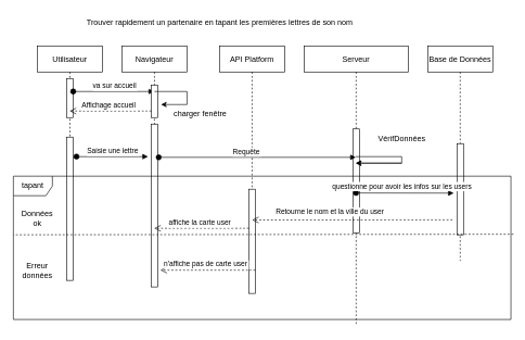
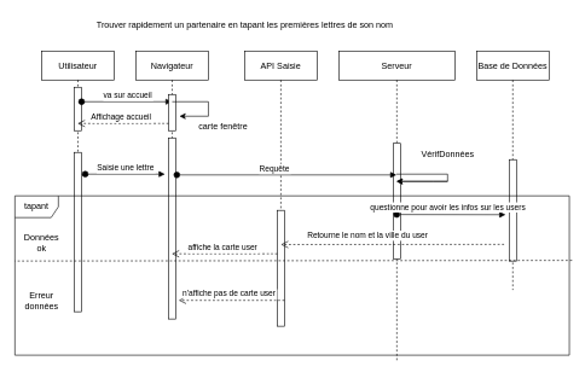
  <mxCell id="0" />
  <mxCell id="1" parent="0" />
  <mxCell id="2" value="Serveur" style="shape=umlLifeline;perimeter=lifelinePerimeter;container=1;collapsible=0;recursiveResize=0;rounded=0;shadow=0;strokeWidth=1;" parent="1" vertex="1"><mxGeometry x="467" y="70" width="160" height="430" as="geometry" /></mxCell>
  <mxCell id="3" value="" style="points=[];perimeter=orthogonalPerimeter;rounded=0;shadow=0;strokeWidth=1;" parent="2" vertex="1"><mxGeometry x="75" y="127.5" width="10" height="160" as="geometry" /></mxCell>
  <mxCell id="4" value="VérifDonnées" style="text;html=1;align=center;verticalAlign=middle;resizable=0;points=[];autosize=1;strokeColor=none;fillColor=none;" parent="2" vertex="1"><mxGeometry x="100" y="127.5" width="100" height="30" as="geometry" /></mxCell>
  <mxCell id="5" value="Base de Données" style="shape=umlLifeline;perimeter=lifelinePerimeter;container=1;collapsible=0;recursiveResize=0;rounded=0;shadow=0;strokeWidth=1;" parent="1" vertex="1"><mxGeometry x="657" y="70" width="100" height="330" as="geometry" /></mxCell>
  <mxCell id="6" value="" style="points=[];perimeter=orthogonalPerimeter;rounded=0;shadow=0;strokeWidth=1;" parent="5" vertex="1"><mxGeometry x="45" y="150" width="10" height="140" as="geometry" /></mxCell>
  <mxCell id="7" value="Utilisateur" style="shape=umlLifeline;perimeter=lifelinePerimeter;container=1;collapsible=0;recursiveResize=0;rounded=0;shadow=0;strokeWidth=1;" parent="1" vertex="1"><mxGeometry x="57" y="70" width="100" height="360" as="geometry" /></mxCell>
  <mxCell id="8" value="" style="points=[];perimeter=orthogonalPerimeter;rounded=0;shadow=0;strokeWidth=1;" parent="7" vertex="1"><mxGeometry x="45" y="50" width="10" height="60" as="geometry" /></mxCell>
  <mxCell id="9" value="va sur accueil" style="verticalAlign=bottom;startArrow=oval;endArrow=block;startSize=8;shadow=0;strokeWidth=1;exitX=1.211;exitY=0.533;exitDx=0;exitDy=0;exitPerimeter=0;" parent="7" target="11" edge="1"><mxGeometry x="0.024" relative="1" as="geometry"><mxPoint x="55.0" y="70" as="sourcePoint" /><mxPoint x="142.89" y="70" as="targetPoint" /><mxPoint as="offset" /></mxGeometry></mxCell>
  <mxCell id="10" value="" style="points=[];perimeter=orthogonalPerimeter;rounded=0;shadow=0;strokeWidth=1;" parent="7" vertex="1"><mxGeometry x="45" y="140" width="10" height="220" as="geometry" /></mxCell>
  <mxCell id="11" value="Navigateur" style="shape=umlLifeline;perimeter=lifelinePerimeter;container=1;collapsible=0;recursiveResize=0;rounded=0;shadow=0;strokeWidth=1;" parent="1" vertex="1"><mxGeometry x="187" y="70" width="100" height="370" as="geometry" /></mxCell>
  <mxCell id="12" value="" style="points=[];perimeter=orthogonalPerimeter;rounded=0;shadow=0;strokeWidth=1;" parent="11" vertex="1"><mxGeometry x="45" y="60" width="10" height="50" as="geometry" /></mxCell>
  <mxCell id="13" value="" style="endArrow=classic;html=1;rounded=0;endFill=1;" parent="11" edge="1"><mxGeometry width="50" height="50" relative="1" as="geometry"><mxPoint x="50" y="70" as="sourcePoint" /><mxPoint x="60" y="90" as="targetPoint" /><Array as="points"><mxPoint x="100" y="70" /><mxPoint x="100" y="90" /></Array></mxGeometry></mxCell>
  <mxCell id="14" value="Affichage accueil" style="verticalAlign=bottom;endArrow=open;dashed=1;endSize=8;exitX=0;exitY=0.95;shadow=0;strokeWidth=1;" parent="11" target="7" edge="1"><mxGeometry x="0.037" relative="1" as="geometry"><mxPoint x="-60" y="100" as="targetPoint" /><mxPoint x="45" y="100.0" as="sourcePoint" /><Array as="points"><mxPoint x="30" y="100" /></Array><mxPoint as="offset" /></mxGeometry></mxCell>
  <mxCell id="15" value="" style="points=[];perimeter=orthogonalPerimeter;rounded=0;shadow=0;strokeWidth=1;" parent="11" vertex="1"><mxGeometry x="45" y="120" width="10" height="250" as="geometry" /></mxCell>
  <mxCell id="16" value="Trouver rapidement un partenaire en tapant les premières lettres de son nom" style="text;html=1;align=center;verticalAlign=middle;resizable=0;points=[];autosize=1;strokeColor=none;fillColor=none;" parent="1" vertex="1"><mxGeometry x="122" y="20" width="430" height="30" as="geometry" /></mxCell>
- <mxCell id="17" value="charger fenêtre" style="text;html=1;align=center;verticalAlign=middle;resizable=0;points=[];autosize=1;strokeColor=none;fillColor=none;" parent="1" vertex="1"><mxGeometry x="257" y="160" width="100" height="30" as="geometry" /></mxCell>
- <mxCell id="18" value="API Platform" style="shape=umlLifeline;perimeter=lifelinePerimeter;container=1;collapsible=0;recursiveResize=0;rounded=0;shadow=0;strokeWidth=1;" parent="1" vertex="1"><mxGeometry x="337" y="70" width="100" height="380" as="geometry" /></mxCell>
+ <mxCell id="17" value="carte fenêtre" style="text;html=1;align=center;verticalAlign=middle;resizable=0;points=[];autosize=1;strokeColor=none;fillColor=none;" parent="1" vertex="1"><mxGeometry x="257" y="160" width="100" height="30" as="geometry" /></mxCell>
+ <mxCell id="18" value="API Saisie" style="shape=umlLifeline;perimeter=lifelinePerimeter;container=1;collapsible=0;recursiveResize=0;rounded=0;shadow=0;strokeWidth=1;" parent="1" vertex="1"><mxGeometry x="337" y="70" width="100" height="380" as="geometry" /></mxCell>
  <mxCell id="19" value="" style="points=[];perimeter=orthogonalPerimeter;rounded=0;shadow=0;strokeWidth=1;" parent="18" vertex="1"><mxGeometry x="45" y="220" width="10" height="160" as="geometry" /></mxCell>
  <mxCell id="20" value="Saisie une lettre" style="verticalAlign=bottom;startArrow=oval;endArrow=block;startSize=8;shadow=0;strokeWidth=1;exitX=1.211;exitY=0.533;exitDx=0;exitDy=0;exitPerimeter=0;" parent="1" edge="1"><mxGeometry x="0.024" relative="1" as="geometry"><mxPoint x="117" y="240" as="sourcePoint" /><mxPoint x="227" y="240" as="targetPoint" /><mxPoint as="offset" /></mxGeometry></mxCell>
  <mxCell id="21" value="Requête" style="verticalAlign=bottom;startArrow=oval;endArrow=block;startSize=8;shadow=0;strokeWidth=1;exitX=1.211;exitY=0.533;exitDx=0;exitDy=0;exitPerimeter=0;" parent="1" target="2" edge="1"><mxGeometry x="-0.111" relative="1" as="geometry"><mxPoint x="243.43" y="241.04" as="sourcePoint" /><mxPoint x="357" y="240" as="targetPoint" /><mxPoint as="offset" /></mxGeometry></mxCell>
  <mxCell id="22" value="affiche la carte user" style="verticalAlign=bottom;endArrow=open;dashed=1;endSize=8;exitX=0;exitY=0.95;shadow=0;strokeWidth=1;" parent="1" target="11" edge="1"><mxGeometry x="0.035" relative="1" as="geometry"><mxPoint x="277" y="350" as="targetPoint" /><mxPoint x="382" y="350" as="sourcePoint" /><Array as="points"><mxPoint x="367" y="350" /></Array><mxPoint as="offset" /></mxGeometry></mxCell>
  <mxCell id="23" value="Données ok" style="text;html=1;strokeColor=none;fillColor=none;align=center;verticalAlign=middle;whiteSpace=wrap;rounded=0;" parent="1" vertex="1"><mxGeometry x="27" y="320" width="60" height="30" as="geometry" /></mxCell>
  <mxCell id="24" value="Erreur données" style="text;html=1;strokeColor=none;fillColor=none;align=center;verticalAlign=middle;whiteSpace=wrap;rounded=0;" parent="1" vertex="1"><mxGeometry x="27" y="400" width="60" height="30" as="geometry" /></mxCell>
  <mxCell id="25" value="n'affiche pas de carte user" style="verticalAlign=bottom;endArrow=open;dashed=1;endSize=8;exitX=0;exitY=0.95;shadow=0;strokeWidth=1;" parent="1" edge="1"><mxGeometry x="0.035" relative="1" as="geometry"><mxPoint x="246.071" y="414.29" as="targetPoint" /><mxPoint x="392" y="414.29" as="sourcePoint" /><Array as="points"><mxPoint x="377" y="414.29" /></Array><mxPoint as="offset" /></mxGeometry></mxCell>
  <mxCell id="26" value="tapant" style="shape=umlFrame;whiteSpace=wrap;html=1;" parent="1" vertex="1"><mxGeometry x="20" y="270" width="765" height="220" as="geometry" /></mxCell>
  <mxCell id="27" value="" style="endArrow=none;dashed=1;html=1;rounded=0;entryX=0;entryY=0.409;entryDx=0;entryDy=0;entryPerimeter=0;exitX=1.005;exitY=0.405;exitDx=0;exitDy=0;exitPerimeter=0;" parent="1" source="26" target="26" edge="1"><mxGeometry width="50" height="50" relative="1" as="geometry"><mxPoint x="717" y="270" as="sourcePoint" /><mxPoint x="767" y="220" as="targetPoint" /></mxGeometry></mxCell>
  <mxCell id="28" value="" style="endArrow=none;html=1;rounded=0;" parent="1" target="2" edge="1"><mxGeometry width="50" height="50" relative="1" as="geometry"><mxPoint x="617" y="250" as="sourcePoint" /><mxPoint x="557" y="330" as="targetPoint" /><Array as="points"><mxPoint x="617" y="240" /></Array></mxGeometry></mxCell>
  <mxCell id="29" value="" style="endArrow=classic;html=1;rounded=0;" parent="1" target="2" edge="1"><mxGeometry width="50" height="50" relative="1" as="geometry"><mxPoint x="617" y="250" as="sourcePoint" /><mxPoint x="597" y="280" as="targetPoint" /><Array as="points"><mxPoint x="617" y="250" /></Array></mxGeometry></mxCell>
  <mxCell id="30" value="" style="endArrow=classic;html=1;rounded=0;" parent="1" target="2" edge="1"><mxGeometry width="50" height="50" relative="1" as="geometry"><mxPoint x="617" y="250" as="sourcePoint" /><mxPoint x="547.267" y="250" as="targetPoint" /><Array as="points"><mxPoint x="617" y="250" /><mxPoint x="597" y="250" /></Array></mxGeometry></mxCell>
  <mxCell id="31" value="questionne pour avoir les infos sur les users" style="verticalAlign=bottom;startArrow=oval;endArrow=block;startSize=8;shadow=0;strokeWidth=1;exitX=0.499;exitY=0.525;exitDx=0;exitDy=0;exitPerimeter=0;" parent="1" source="2" edge="1"><mxGeometry x="-0.05" y="1" relative="1" as="geometry"><mxPoint x="522" y="300" as="sourcePoint" /><mxPoint x="697" y="296" as="targetPoint" /><mxPoint as="offset" /></mxGeometry></mxCell>
  <mxCell id="32" value="Retourne le nom et la ville du user" style="verticalAlign=bottom;endArrow=open;dashed=1;endSize=8;shadow=0;strokeWidth=1;entryX=1.194;entryY=0.295;entryDx=0;entryDy=0;entryPerimeter=0;" parent="1" edge="1"><mxGeometry x="0.22" y="-4" relative="1" as="geometry"><mxPoint x="387" y="337.2" as="targetPoint" /><mxPoint x="695" y="337" as="sourcePoint" /><Array as="points" /><mxPoint as="offset" /></mxGeometry></mxCell>
